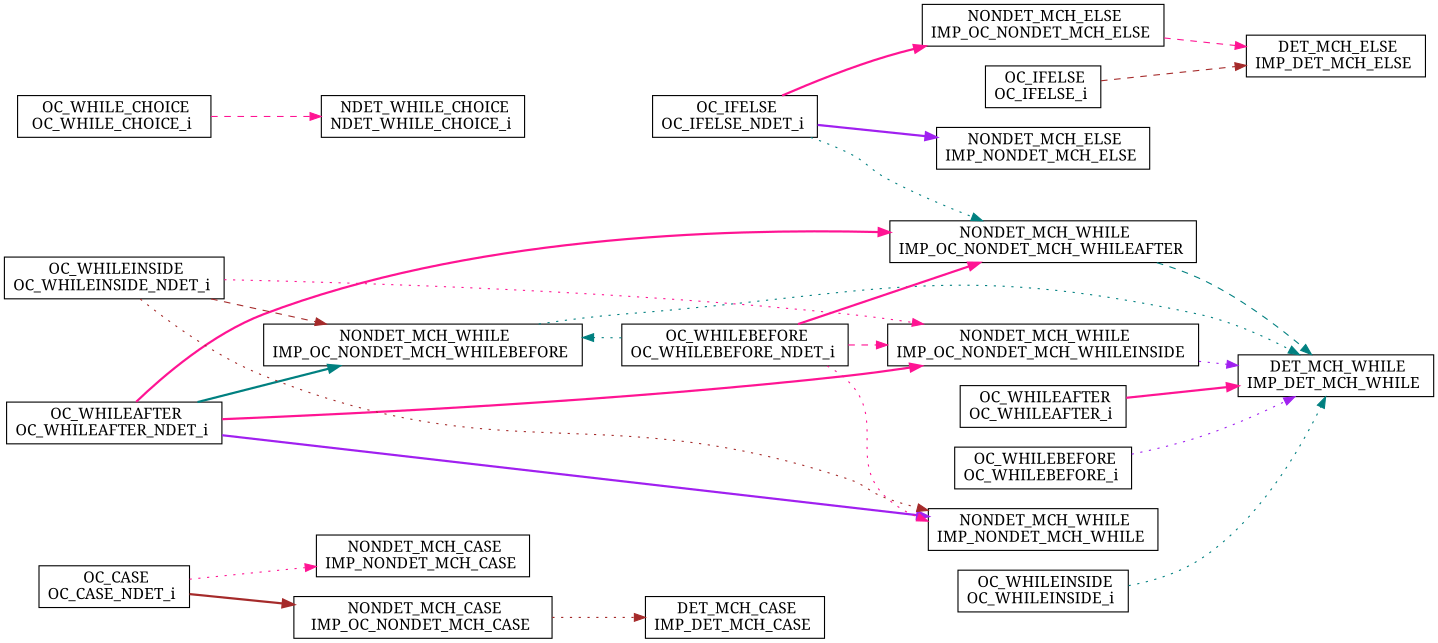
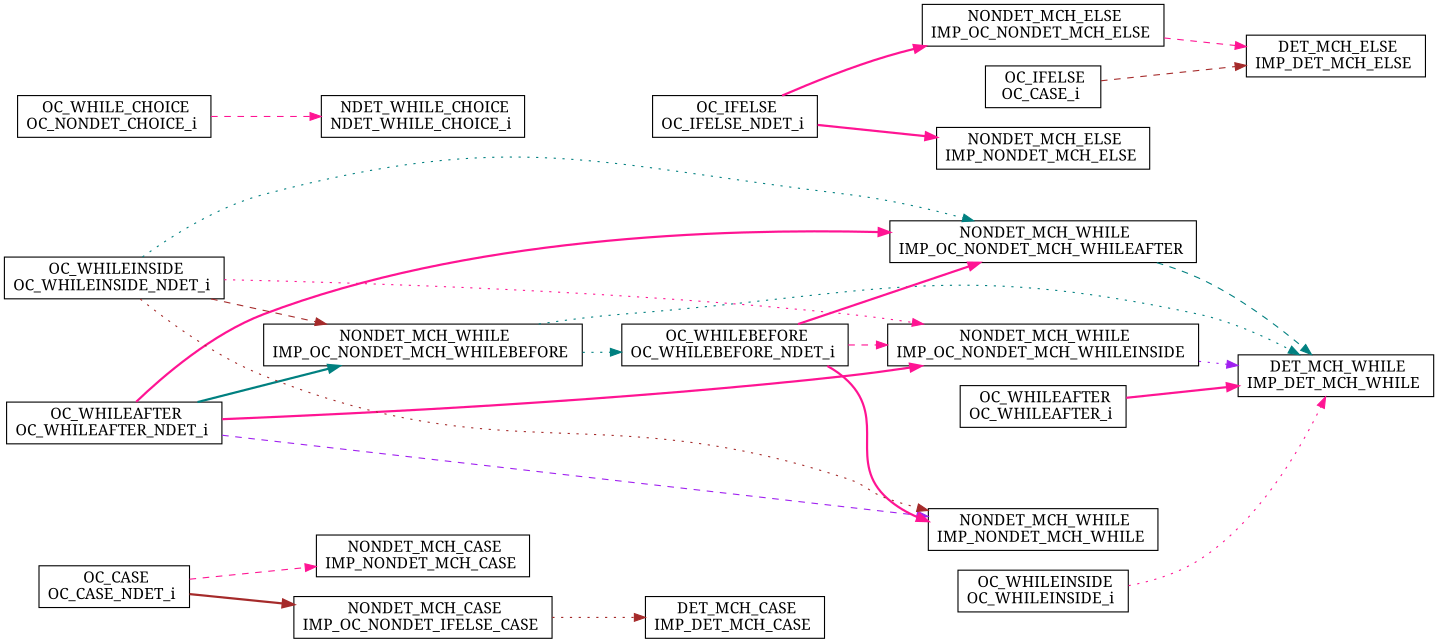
  digraph {
    fontname="Noto Serif"
    rankdir=LR
    node [fontname="Noto Serif" shape=box]
    edge [color=deeppink fontname="Noto Serif" style=dotted]
    n1 [label=" DET_MCH_CASE\nIMP_DET_MCH_CASE "]
    n2 [label=" DET_MCH_ELSE\nIMP_DET_MCH_ELSE "]
    n3 [label=" DET_MCH_WHILE\nIMP_DET_MCH_WHILE "]
    n4 [label=" NONDET_MCH_CASE\nIMP_NONDET_MCH_CASE "]
    n5 [label=" NONDET_MCH_ELSE\nIMP_NONDET_MCH_ELSE "]
    n6 [label=" NONDET_MCH_WHILE\nIMP_NONDET_MCH_WHILE "]
-   n7 [label=" NONDET_MCH_CASE\nIMP_OC_NONDET_MCH_CASE "]
+   n7 [label=" NONDET_MCH_CASE\nIMP_OC_NONDET_IFELSE_CASE "]
    n8 [label=" NONDET_MCH_ELSE\nIMP_OC_NONDET_MCH_ELSE "]
    n9 [label=" NONDET_MCH_WHILE\nIMP_OC_NONDET_MCH_WHILEAFTER "]
    n10 [label=" NONDET_MCH_WHILE\nIMP_OC_NONDET_MCH_WHILEBEFORE "]
    n11 [label=" NONDET_MCH_WHILE\nIMP_OC_NONDET_MCH_WHILEINSIDE "]
    n12 [label=" NDET_WHILE_CHOICE\nNDET_WHILE_CHOICE_i "]
    n13 [label=" OC_CASE\nOC_CASE_NDET_i "]
    n14 [label=" OC_IFELSE\nOC_IFELSE_NDET_i "]
-   n15 [label=" OC_IFELSE\nOC_IFELSE_i "]
+   n15 [label=" OC_IFELSE\nOC_CASE_i "]
    n16 [label=" OC_WHILEAFTER\nOC_WHILEAFTER_NDET_i "]
    n17 [label=" OC_WHILEAFTER\nOC_WHILEAFTER_i "]
    n18 [label=" OC_WHILEBEFORE\nOC_WHILEBEFORE_NDET_i "]
-   n19 [label=" OC_WHILEBEFORE\nOC_WHILEBEFORE_i "]
    n20 [label=" OC_WHILEINSIDE\nOC_WHILEINSIDE_NDET_i "]
    n21 [label=" OC_WHILEINSIDE\nOC_WHILEINSIDE_i "]
-   n22 [label=" OC_WHILE_CHOICE\nOC_WHILE_CHOICE_i "]
+   n22 [label=" OC_WHILE_CHOICE\nOC_NONDET_CHOICE_i "]
    n7 -> n1 [color=brown]
    n8 -> n2 [style=dashed]
    n9 -> n3 [color=teal style=dashed]
    n10 -> n3 [color=teal]
    n11 -> n3 [color=purple]
-   n13 -> n4
+   n13 -> n4 [style=dashed]
    n13 -> n7 [color=brown style=bold]
-   n14 -> n5 [color=purple style=bold]
+   n14 -> n5 [style=bold]
    n14 -> n8 [style=bold]
    n15 -> n2 [color=brown style=dashed]
-   n16 -> n6 [color=purple style=bold]
+   n16 -> n6 [color=purple style=dashed]
    n16 -> n9 [style=bold]
    n16 -> n10 [color=teal style=bold]
    n16 -> n11 [style=bold]
    n17 -> n3 [style=bold]
-   n18 -> n6
+   n18 -> n6 [style=bold]
    n18 -> n9 [style=bold]
-   n18 -> n10 [color=teal]
+   n10 -> n18 [color=teal]
    n18 -> n11 [style=dashed]
-   n19 -> n3 [color=purple]
    n20 -> n6 [color=brown]
-   n14 -> n9 [color=teal]
+   n20 -> n9 [color=teal]
    n20 -> n10 [color=brown style=dashed]
    n20 -> n11
-   n21 -> n3 [color=teal]
+   n21 -> n3
    n22 -> n12 [style=dashed]
  }
